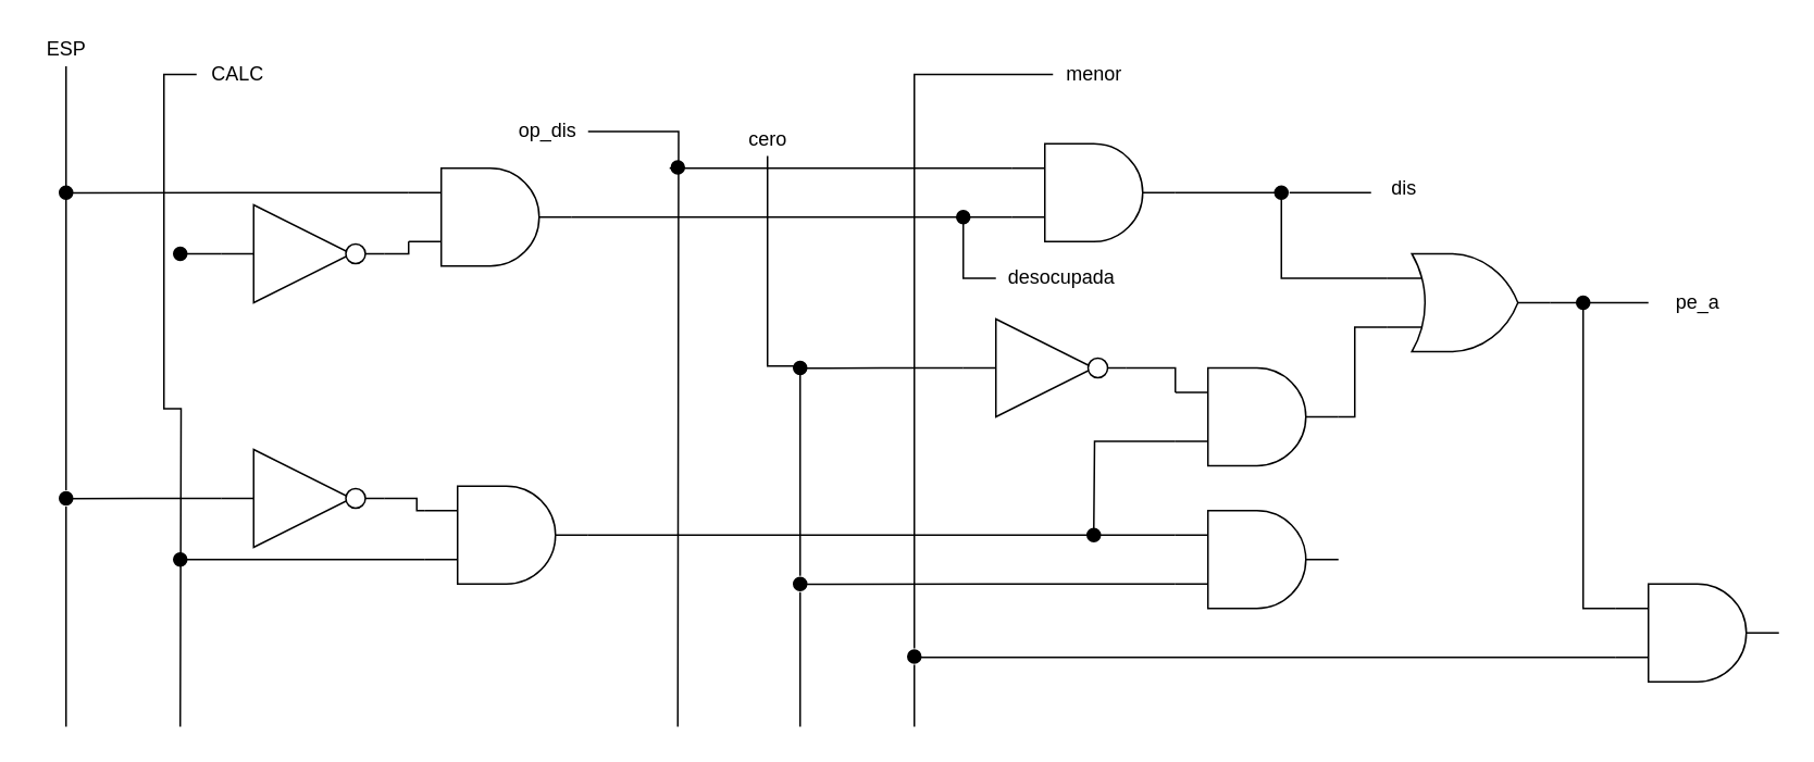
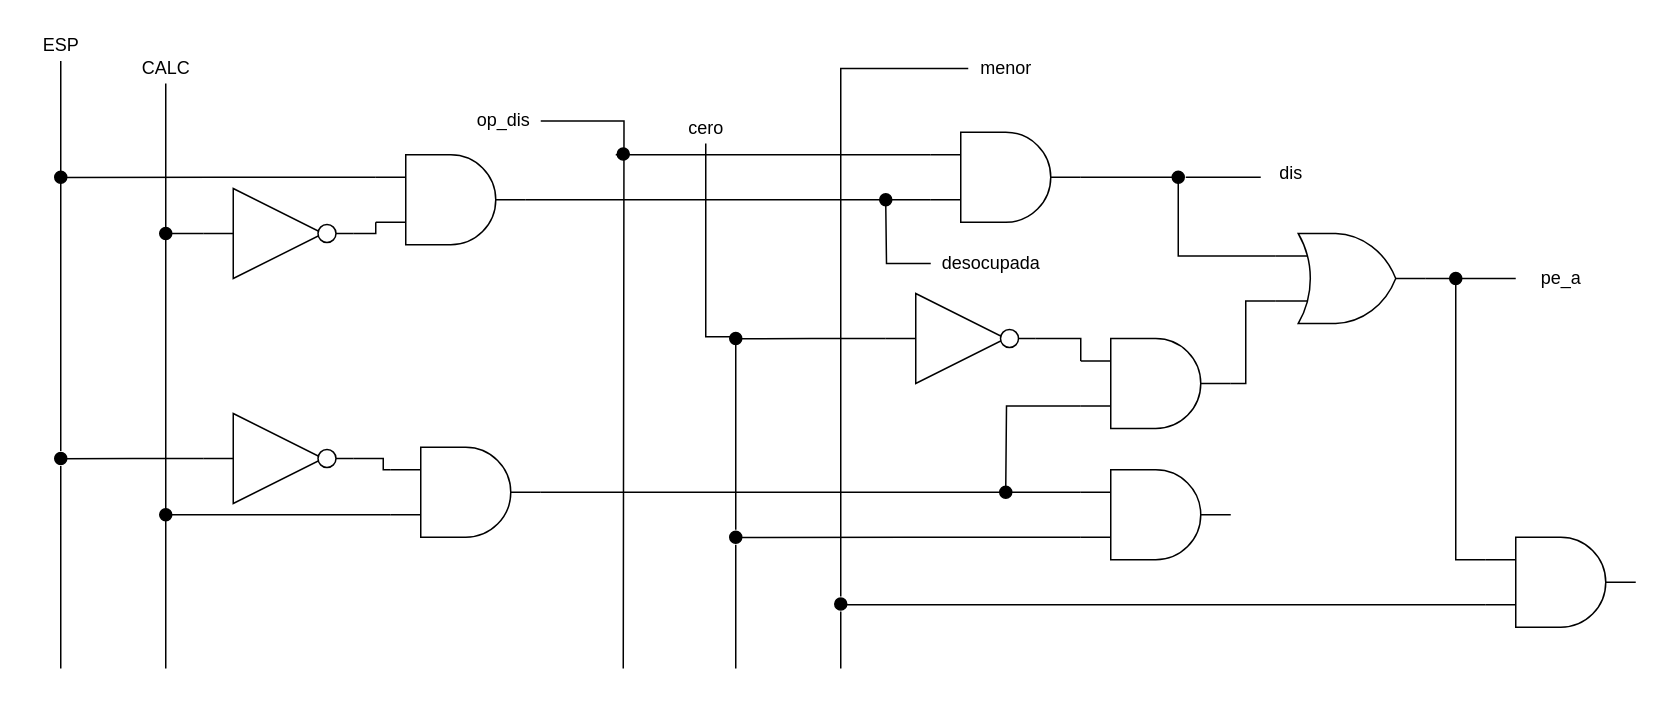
  <mxCell id="0" />
  <mxCell id="1" parent="0" />
  <mxCell id="2" style="edgeStyle=orthogonalEdgeStyle;rounded=0;orthogonalLoop=1;jettySize=auto;html=1;endArrow=none;endFill=0;" edge="1" parent="1" source="50"><mxGeometry relative="1" as="geometry"><mxPoint x="40" y="445" as="targetPoint" /></mxGeometry></mxCell>
  <mxCell id="3" value="ESP" style="text;html=1;align=center;verticalAlign=middle;resizable=0;points=[];autosize=1;" vertex="1" parent="1"><mxGeometry x="20" y="20" width="40" height="20" as="geometry" /></mxCell>
  <mxCell id="4" style="edgeStyle=orthogonalEdgeStyle;rounded=0;orthogonalLoop=1;jettySize=auto;html=1;endArrow=none;endFill=0;" edge="1" parent="1" source="5"><mxGeometry relative="1" as="geometry"><mxPoint x="110" y="445" as="targetPoint" /></mxGeometry></mxCell>
- <mxCell id="5" value="CALC" style="text;html=1;align=center;verticalAlign=middle;resizable=0;points=[];autosize=1;" vertex="1" parent="1"><mxGeometry x="120" y="35" width="50" height="20" as="geometry" /></mxCell>
+ <mxCell id="5" value="CALC" style="text;html=1;align=center;verticalAlign=middle;resizable=0;points=[];autosize=1;" vertex="1" parent="1"><mxGeometry x="85" y="35" width="50" height="20" as="geometry" /></mxCell>
  <mxCell id="6" style="edgeStyle=orthogonalEdgeStyle;rounded=0;orthogonalLoop=1;jettySize=auto;html=1;endArrow=none;endFill=0;" edge="1" parent="1" source="7"><mxGeometry relative="1" as="geometry"><mxPoint x="415" y="445" as="targetPoint" /></mxGeometry></mxCell>
  <mxCell id="7" value="op_dis" style="text;html=1;align=center;verticalAlign=middle;resizable=0;points=[];autosize=1;" vertex="1" parent="1"><mxGeometry x="310" y="70" width="50" height="20" as="geometry" /></mxCell>
  <mxCell id="8" style="edgeStyle=orthogonalEdgeStyle;rounded=0;orthogonalLoop=1;jettySize=auto;html=1;endArrow=none;endFill=0;" edge="1" parent="1" source="54"><mxGeometry relative="1" as="geometry"><mxPoint x="490" y="445" as="targetPoint" /></mxGeometry></mxCell>
  <mxCell id="9" value="cero" style="text;html=1;align=center;verticalAlign=middle;resizable=0;points=[];autosize=1;" vertex="1" parent="1"><mxGeometry x="450" y="75" width="40" height="20" as="geometry" /></mxCell>
  <mxCell id="10" style="edgeStyle=orthogonalEdgeStyle;rounded=0;orthogonalLoop=1;jettySize=auto;html=1;endArrow=none;endFill=0;" edge="1" parent="1" source="56"><mxGeometry relative="1" as="geometry"><mxPoint x="560" y="445" as="targetPoint" /></mxGeometry></mxCell>
  <mxCell id="11" value="menor" style="text;html=1;align=center;verticalAlign=middle;resizable=0;points=[];autosize=1;" vertex="1" parent="1"><mxGeometry x="645" y="35" width="50" height="20" as="geometry" /></mxCell>
  <mxCell id="12" style="edgeStyle=orthogonalEdgeStyle;rounded=0;orthogonalLoop=1;jettySize=auto;html=1;exitX=0;exitY=0.5;exitDx=0;exitDy=0;endArrow=none;endFill=0;" edge="1" parent="1" source="14"><mxGeometry relative="1" as="geometry"><mxPoint x="110" y="154.897" as="targetPoint" /></mxGeometry></mxCell>
  <mxCell id="13" style="edgeStyle=orthogonalEdgeStyle;rounded=0;orthogonalLoop=1;jettySize=auto;html=1;exitX=1;exitY=0.5;exitDx=0;exitDy=0;entryX=0;entryY=0.75;entryDx=0;entryDy=0;entryPerimeter=0;endArrow=none;endFill=0;" edge="1" parent="1" source="14" target="18"><mxGeometry relative="1" as="geometry" /></mxCell>
  <mxCell id="14" value="" style="verticalLabelPosition=bottom;shadow=0;dashed=0;align=center;html=1;verticalAlign=top;shape=mxgraph.electrical.logic_gates.buffer2;" vertex="1" parent="1"><mxGeometry x="135" y="125" width="100" height="60" as="geometry" /></mxCell>
  <mxCell id="15" value="" style="verticalLabelPosition=bottom;shadow=0;dashed=0;align=center;html=1;verticalAlign=top;shape=mxgraph.electrical.logic_gates.inverting_contact;" vertex="1" parent="1"><mxGeometry x="210" y="147.5" width="15" height="15" as="geometry" /></mxCell>
  <mxCell id="16" style="edgeStyle=orthogonalEdgeStyle;rounded=0;orthogonalLoop=1;jettySize=auto;html=1;exitX=0;exitY=0.25;exitDx=0;exitDy=0;exitPerimeter=0;endArrow=none;endFill=0;" edge="1" parent="1" source="18"><mxGeometry relative="1" as="geometry"><mxPoint x="40" y="117.655" as="targetPoint" /></mxGeometry></mxCell>
  <mxCell id="17" style="edgeStyle=orthogonalEdgeStyle;rounded=0;orthogonalLoop=1;jettySize=auto;html=1;exitX=1;exitY=0.5;exitDx=0;exitDy=0;exitPerimeter=0;entryX=0;entryY=0.75;entryDx=0;entryDy=0;entryPerimeter=0;endArrow=none;endFill=0;" edge="1" parent="1" source="18" target="21"><mxGeometry relative="1" as="geometry" /></mxCell>
  <mxCell id="18" value="" style="verticalLabelPosition=bottom;shadow=0;dashed=0;align=center;html=1;verticalAlign=top;shape=mxgraph.electrical.logic_gates.logic_gate;operation=and;" vertex="1" parent="1"><mxGeometry x="250" y="102.5" width="100" height="60" as="geometry" /></mxCell>
  <mxCell id="19" style="edgeStyle=orthogonalEdgeStyle;rounded=0;orthogonalLoop=1;jettySize=auto;html=1;exitX=0;exitY=0.25;exitDx=0;exitDy=0;exitPerimeter=0;endArrow=none;endFill=0;" edge="1" parent="1" source="21"><mxGeometry relative="1" as="geometry"><mxPoint x="410" y="102.483" as="targetPoint" /></mxGeometry></mxCell>
  <mxCell id="20" style="edgeStyle=orthogonalEdgeStyle;rounded=0;orthogonalLoop=1;jettySize=auto;html=1;exitX=1;exitY=0.5;exitDx=0;exitDy=0;exitPerimeter=0;entryX=0;entryY=0.25;entryDx=0;entryDy=0;entryPerimeter=0;endArrow=none;endFill=0;" edge="1" parent="1" source="21" target="23"><mxGeometry relative="1" as="geometry" /></mxCell>
  <mxCell id="21" value="" style="verticalLabelPosition=bottom;shadow=0;dashed=0;align=center;html=1;verticalAlign=top;shape=mxgraph.electrical.logic_gates.logic_gate;operation=and;" vertex="1" parent="1"><mxGeometry x="620" y="87.5" width="100" height="60" as="geometry" /></mxCell>
  <mxCell id="22" style="edgeStyle=orthogonalEdgeStyle;rounded=0;orthogonalLoop=1;jettySize=auto;html=1;exitX=1;exitY=0.5;exitDx=0;exitDy=0;exitPerimeter=0;entryX=0;entryY=0.25;entryDx=0;entryDy=0;entryPerimeter=0;endArrow=none;endFill=0;" edge="1" parent="1" source="23" target="41"><mxGeometry relative="1" as="geometry" /></mxCell>
  <mxCell id="23" value="" style="verticalLabelPosition=bottom;shadow=0;dashed=0;align=center;html=1;verticalAlign=top;shape=mxgraph.electrical.logic_gates.logic_gate;operation=or;" vertex="1" parent="1"><mxGeometry x="850" y="155" width="100" height="60" as="geometry" /></mxCell>
  <mxCell id="24" style="edgeStyle=orthogonalEdgeStyle;rounded=0;orthogonalLoop=1;jettySize=auto;html=1;exitX=0;exitY=0.75;exitDx=0;exitDy=0;exitPerimeter=0;endArrow=none;endFill=0;" edge="1" parent="1" source="26"><mxGeometry relative="1" as="geometry"><mxPoint x="670" y="325" as="targetPoint" /></mxGeometry></mxCell>
  <mxCell id="25" style="edgeStyle=orthogonalEdgeStyle;rounded=0;orthogonalLoop=1;jettySize=auto;html=1;exitX=1;exitY=0.5;exitDx=0;exitDy=0;exitPerimeter=0;entryX=0;entryY=0.75;entryDx=0;entryDy=0;entryPerimeter=0;endArrow=none;endFill=0;" edge="1" parent="1" source="26" target="23"><mxGeometry relative="1" as="geometry"><Array as="points"><mxPoint x="830" y="255" /><mxPoint x="830" y="200" /></Array></mxGeometry></mxCell>
  <mxCell id="26" value="" style="verticalLabelPosition=bottom;shadow=0;dashed=0;align=center;html=1;verticalAlign=top;shape=mxgraph.electrical.logic_gates.logic_gate;operation=and;" vertex="1" parent="1"><mxGeometry x="720" y="225" width="100" height="60" as="geometry" /></mxCell>
  <mxCell id="27" style="edgeStyle=orthogonalEdgeStyle;rounded=0;orthogonalLoop=1;jettySize=auto;html=1;exitX=0;exitY=0.5;exitDx=0;exitDy=0;endArrow=none;endFill=0;" edge="1" parent="1" source="29"><mxGeometry relative="1" as="geometry"><mxPoint x="490" y="225.241" as="targetPoint" /></mxGeometry></mxCell>
  <mxCell id="28" style="edgeStyle=orthogonalEdgeStyle;rounded=0;orthogonalLoop=1;jettySize=auto;html=1;exitX=1;exitY=0.5;exitDx=0;exitDy=0;entryX=0;entryY=0.25;entryDx=0;entryDy=0;entryPerimeter=0;endArrow=none;endFill=0;" edge="1" parent="1" source="29" target="26"><mxGeometry relative="1" as="geometry" /></mxCell>
  <mxCell id="29" value="" style="verticalLabelPosition=bottom;shadow=0;dashed=0;align=center;html=1;verticalAlign=top;shape=mxgraph.electrical.logic_gates.buffer2;" vertex="1" parent="1"><mxGeometry x="590" y="195" width="100" height="60" as="geometry" /></mxCell>
  <mxCell id="30" value="" style="verticalLabelPosition=bottom;shadow=0;dashed=0;align=center;html=1;verticalAlign=top;shape=mxgraph.electrical.logic_gates.inverting_contact;" vertex="1" parent="1"><mxGeometry x="665" y="217.5" width="15" height="15" as="geometry" /></mxCell>
  <mxCell id="31" style="edgeStyle=orthogonalEdgeStyle;rounded=0;orthogonalLoop=1;jettySize=auto;html=1;entryX=0;entryY=0.25;entryDx=0;entryDy=0;entryPerimeter=0;endArrow=none;endFill=0;" edge="1" parent="1" source="33" target="37"><mxGeometry relative="1" as="geometry" /></mxCell>
  <mxCell id="32" style="edgeStyle=orthogonalEdgeStyle;rounded=0;orthogonalLoop=1;jettySize=auto;html=1;exitX=0;exitY=0.5;exitDx=0;exitDy=0;endArrow=none;endFill=0;" edge="1" parent="1" source="33"><mxGeometry relative="1" as="geometry"><mxPoint x="40" y="305.241" as="targetPoint" /></mxGeometry></mxCell>
  <mxCell id="33" value="" style="verticalLabelPosition=bottom;shadow=0;dashed=0;align=center;html=1;verticalAlign=top;shape=mxgraph.electrical.logic_gates.buffer2;" vertex="1" parent="1"><mxGeometry x="135" y="275" width="100" height="60" as="geometry" /></mxCell>
  <mxCell id="34" value="" style="verticalLabelPosition=bottom;shadow=0;dashed=0;align=center;html=1;verticalAlign=top;shape=mxgraph.electrical.logic_gates.inverting_contact;" vertex="1" parent="1"><mxGeometry x="210" y="297.5" width="15" height="15" as="geometry" /></mxCell>
  <mxCell id="35" style="edgeStyle=orthogonalEdgeStyle;rounded=0;orthogonalLoop=1;jettySize=auto;html=1;exitX=0;exitY=0.75;exitDx=0;exitDy=0;exitPerimeter=0;endArrow=none;endFill=0;" edge="1" parent="1" source="37"><mxGeometry relative="1" as="geometry"><mxPoint x="110" y="342.483" as="targetPoint" /></mxGeometry></mxCell>
  <mxCell id="36" style="edgeStyle=orthogonalEdgeStyle;rounded=0;orthogonalLoop=1;jettySize=auto;html=1;exitX=1;exitY=0.5;exitDx=0;exitDy=0;exitPerimeter=0;entryX=0;entryY=0.25;entryDx=0;entryDy=0;entryPerimeter=0;endArrow=none;endFill=0;" edge="1" parent="1" source="37" target="39"><mxGeometry relative="1" as="geometry" /></mxCell>
  <mxCell id="37" value="" style="verticalLabelPosition=bottom;shadow=0;dashed=0;align=center;html=1;verticalAlign=top;shape=mxgraph.electrical.logic_gates.logic_gate;operation=and;" vertex="1" parent="1"><mxGeometry x="260" y="297.5" width="100" height="60" as="geometry" /></mxCell>
  <mxCell id="38" style="edgeStyle=orthogonalEdgeStyle;rounded=0;orthogonalLoop=1;jettySize=auto;html=1;exitX=0;exitY=0.75;exitDx=0;exitDy=0;exitPerimeter=0;endArrow=none;endFill=0;" edge="1" parent="1" source="39"><mxGeometry relative="1" as="geometry"><mxPoint x="490" y="357.655" as="targetPoint" /></mxGeometry></mxCell>
  <mxCell id="39" value="" style="verticalLabelPosition=bottom;shadow=0;dashed=0;align=center;html=1;verticalAlign=top;shape=mxgraph.electrical.logic_gates.logic_gate;operation=and;" vertex="1" parent="1"><mxGeometry x="720" y="312.5" width="100" height="60" as="geometry" /></mxCell>
  <mxCell id="40" style="edgeStyle=orthogonalEdgeStyle;rounded=0;orthogonalLoop=1;jettySize=auto;html=1;exitX=0;exitY=0.75;exitDx=0;exitDy=0;exitPerimeter=0;endArrow=none;endFill=0;" edge="1" parent="1" source="41"><mxGeometry relative="1" as="geometry"><mxPoint x="560" y="402.483" as="targetPoint" /></mxGeometry></mxCell>
  <mxCell id="41" value="" style="verticalLabelPosition=bottom;shadow=0;dashed=0;align=center;html=1;verticalAlign=top;shape=mxgraph.electrical.logic_gates.logic_gate;operation=and;" vertex="1" parent="1"><mxGeometry x="990" y="357.5" width="100" height="60" as="geometry" /></mxCell>
  <mxCell id="42" style="edgeStyle=orthogonalEdgeStyle;rounded=0;orthogonalLoop=1;jettySize=auto;html=1;endArrow=none;endFill=0;" edge="1" parent="1" source="43"><mxGeometry relative="1" as="geometry"><mxPoint x="590" y="135" as="targetPoint" /></mxGeometry></mxCell>
- <mxCell id="43" value="desocupada" style="text;html=1;align=center;verticalAlign=middle;resizable=0;points=[];autosize=1;" vertex="1" parent="1"><mxGeometry x="610" y="160" width="80" height="20" as="geometry" /></mxCell>
+ <mxCell id="43" value="desocupada" style="text;html=1;align=center;verticalAlign=middle;resizable=0;points=[];autosize=1;" vertex="1" parent="1"><mxGeometry x="620" y="165" width="80" height="20" as="geometry" /></mxCell>
  <mxCell id="44" style="edgeStyle=orthogonalEdgeStyle;rounded=0;orthogonalLoop=1;jettySize=auto;html=1;endArrow=none;endFill=0;" edge="1" parent="1" source="45"><mxGeometry relative="1" as="geometry"><mxPoint x="840" y="117.5" as="targetPoint" /></mxGeometry></mxCell>
  <mxCell id="45" value="" style="verticalLabelPosition=bottom;shadow=0;dashed=0;align=center;html=1;verticalAlign=top;shape=mxgraph.electrical.logic_gates.inverting_contact;fillColor=#000000;" vertex="1" parent="1"><mxGeometry x="780" y="112.5" width="10" height="10" as="geometry" /></mxCell>
  <mxCell id="46" value="dis" style="text;html=1;align=center;verticalAlign=middle;resizable=0;points=[];autosize=1;" vertex="1" parent="1"><mxGeometry x="845" y="105" width="30" height="20" as="geometry" /></mxCell>
  <mxCell id="47" value="" style="verticalLabelPosition=bottom;shadow=0;dashed=0;align=center;html=1;verticalAlign=top;shape=mxgraph.electrical.logic_gates.inverting_contact;fillColor=#000000;" vertex="1" parent="1"><mxGeometry x="410" y="97" width="10" height="10" as="geometry" /></mxCell>
  <mxCell id="48" value="" style="verticalLabelPosition=bottom;shadow=0;dashed=0;align=center;html=1;verticalAlign=top;shape=mxgraph.electrical.logic_gates.inverting_contact;fillColor=#000000;" vertex="1" parent="1"><mxGeometry x="35" y="112.5" width="10" height="10" as="geometry" /></mxCell>
  <mxCell id="49" value="" style="verticalLabelPosition=bottom;shadow=0;dashed=0;align=center;html=1;verticalAlign=top;shape=mxgraph.electrical.logic_gates.inverting_contact;fillColor=#000000;" vertex="1" parent="1"><mxGeometry x="105" y="150" width="10" height="10" as="geometry" /></mxCell>
  <mxCell id="50" value="" style="verticalLabelPosition=bottom;shadow=0;dashed=0;align=center;html=1;verticalAlign=top;shape=mxgraph.electrical.logic_gates.inverting_contact;fillColor=#000000;" vertex="1" parent="1"><mxGeometry x="35" y="300" width="10" height="10" as="geometry" /></mxCell>
  <mxCell id="51" style="edgeStyle=orthogonalEdgeStyle;rounded=0;orthogonalLoop=1;jettySize=auto;html=1;endArrow=none;endFill=0;" edge="1" parent="1" source="3" target="50"><mxGeometry relative="1" as="geometry"><mxPoint x="40" y="445" as="targetPoint" /><mxPoint x="40" y="55" as="sourcePoint" /></mxGeometry></mxCell>
  <mxCell id="52" value="" style="verticalLabelPosition=bottom;shadow=0;dashed=0;align=center;html=1;verticalAlign=top;shape=mxgraph.electrical.logic_gates.inverting_contact;fillColor=#000000;" vertex="1" parent="1"><mxGeometry x="105" y="337.5" width="10" height="10" as="geometry" /></mxCell>
  <mxCell id="53" value="" style="verticalLabelPosition=bottom;shadow=0;dashed=0;align=center;html=1;verticalAlign=top;shape=mxgraph.electrical.logic_gates.inverting_contact;fillColor=#000000;" vertex="1" parent="1"><mxGeometry x="665" y="322.5" width="10" height="10" as="geometry" /></mxCell>
  <mxCell id="54" value="" style="verticalLabelPosition=bottom;shadow=0;dashed=0;align=center;html=1;verticalAlign=top;shape=mxgraph.electrical.logic_gates.inverting_contact;fillColor=#000000;" vertex="1" parent="1"><mxGeometry x="485" y="352.5" width="10" height="10" as="geometry" /></mxCell>
  <mxCell id="55" style="edgeStyle=orthogonalEdgeStyle;rounded=0;orthogonalLoop=1;jettySize=auto;html=1;endArrow=none;endFill=0;" edge="1" parent="1" source="9" target="54"><mxGeometry relative="1" as="geometry"><mxPoint x="490" y="445" as="targetPoint" /><mxPoint x="490" y="55" as="sourcePoint" /></mxGeometry></mxCell>
  <mxCell id="56" value="" style="verticalLabelPosition=bottom;shadow=0;dashed=0;align=center;html=1;verticalAlign=top;shape=mxgraph.electrical.logic_gates.inverting_contact;fillColor=#000000;" vertex="1" parent="1"><mxGeometry x="555" y="397" width="10" height="10" as="geometry" /></mxCell>
  <mxCell id="57" style="edgeStyle=orthogonalEdgeStyle;rounded=0;orthogonalLoop=1;jettySize=auto;html=1;endArrow=none;endFill=0;" edge="1" parent="1" source="11" target="56"><mxGeometry relative="1" as="geometry"><mxPoint x="560" y="445" as="targetPoint" /><mxPoint x="560" y="55" as="sourcePoint" /></mxGeometry></mxCell>
  <mxCell id="58" value="" style="verticalLabelPosition=bottom;shadow=0;dashed=0;align=center;html=1;verticalAlign=top;shape=mxgraph.electrical.logic_gates.inverting_contact;fillColor=#000000;" vertex="1" parent="1"><mxGeometry x="585" y="127.5" width="10" height="10" as="geometry" /></mxCell>
  <mxCell id="59" value="" style="verticalLabelPosition=bottom;shadow=0;dashed=0;align=center;html=1;verticalAlign=top;shape=mxgraph.electrical.logic_gates.inverting_contact;fillColor=#000000;" vertex="1" parent="1"><mxGeometry x="485" y="220" width="10" height="10" as="geometry" /></mxCell>
  <mxCell id="60" style="edgeStyle=orthogonalEdgeStyle;rounded=0;orthogonalLoop=1;jettySize=auto;html=1;exitX=0.9;exitY=0.5;exitDx=0;exitDy=0;exitPerimeter=0;endArrow=none;endFill=0;" edge="1" parent="1" source="61"><mxGeometry relative="1" as="geometry"><mxPoint x="1010" y="185.241" as="targetPoint" /></mxGeometry></mxCell>
  <mxCell id="61" value="" style="verticalLabelPosition=bottom;shadow=0;dashed=0;align=center;html=1;verticalAlign=top;shape=mxgraph.electrical.logic_gates.inverting_contact;fillColor=#000000;" vertex="1" parent="1"><mxGeometry x="965" y="180" width="10" height="10" as="geometry" /></mxCell>
  <mxCell id="62" value="pe_a" style="text;html=1;align=center;verticalAlign=middle;resizable=0;points=[];autosize=1;" vertex="1" parent="1"><mxGeometry x="1020" y="175" width="40" height="20" as="geometry" /></mxCell>
